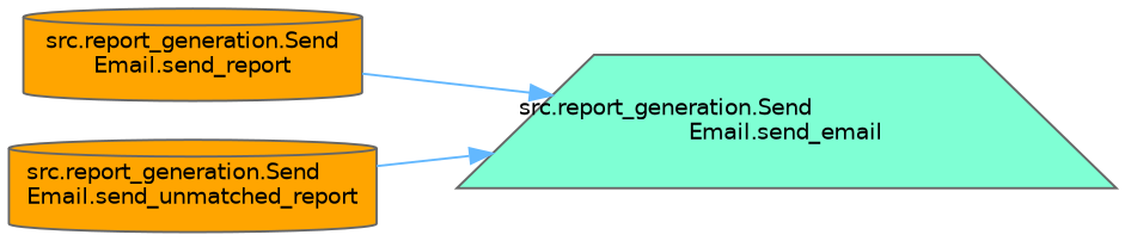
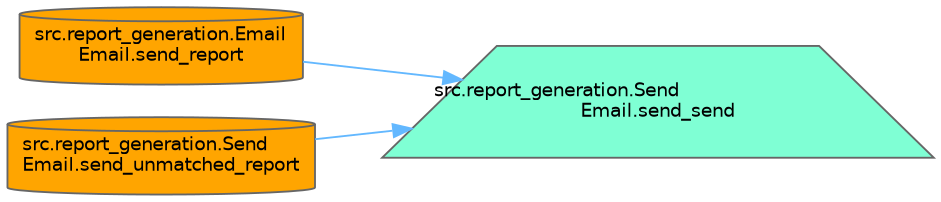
  digraph {
    rankdir=RL
    node [color=gray40 fillcolor=orange fontname=Helvetica fontsize=10 shape=cylinder style=filled]
    edge [color=steelblue1 dir=back fontname=Helvetica fontsize=10 labelfontname=Helvetica labelfontsize=10 style=solid]
-   n1 [fillcolor=aquamarine fontcolor=black height=0.2 label="src.report_generation.Send\lEmail.send_email" shape=trapezium width=0.4]
-   n2 [height=0.2 label="src.report_generation.Send\lEmail.send_report" width=0.4]
+   n1 [fillcolor=aquamarine fontcolor=black height=0.2 label="src.report_generation.Send\lEmail.send_send" shape=trapezium width=0.4]
+   n2 [height=0.2 label="src.report_generation.Email\lEmail.send_report" width=0.4]
    n3 [height=0.2 label="src.report_generation.Send\lEmail.send_unmatched_report" width=0.4]
    n1 -> n2
    n1 -> n3
  }
